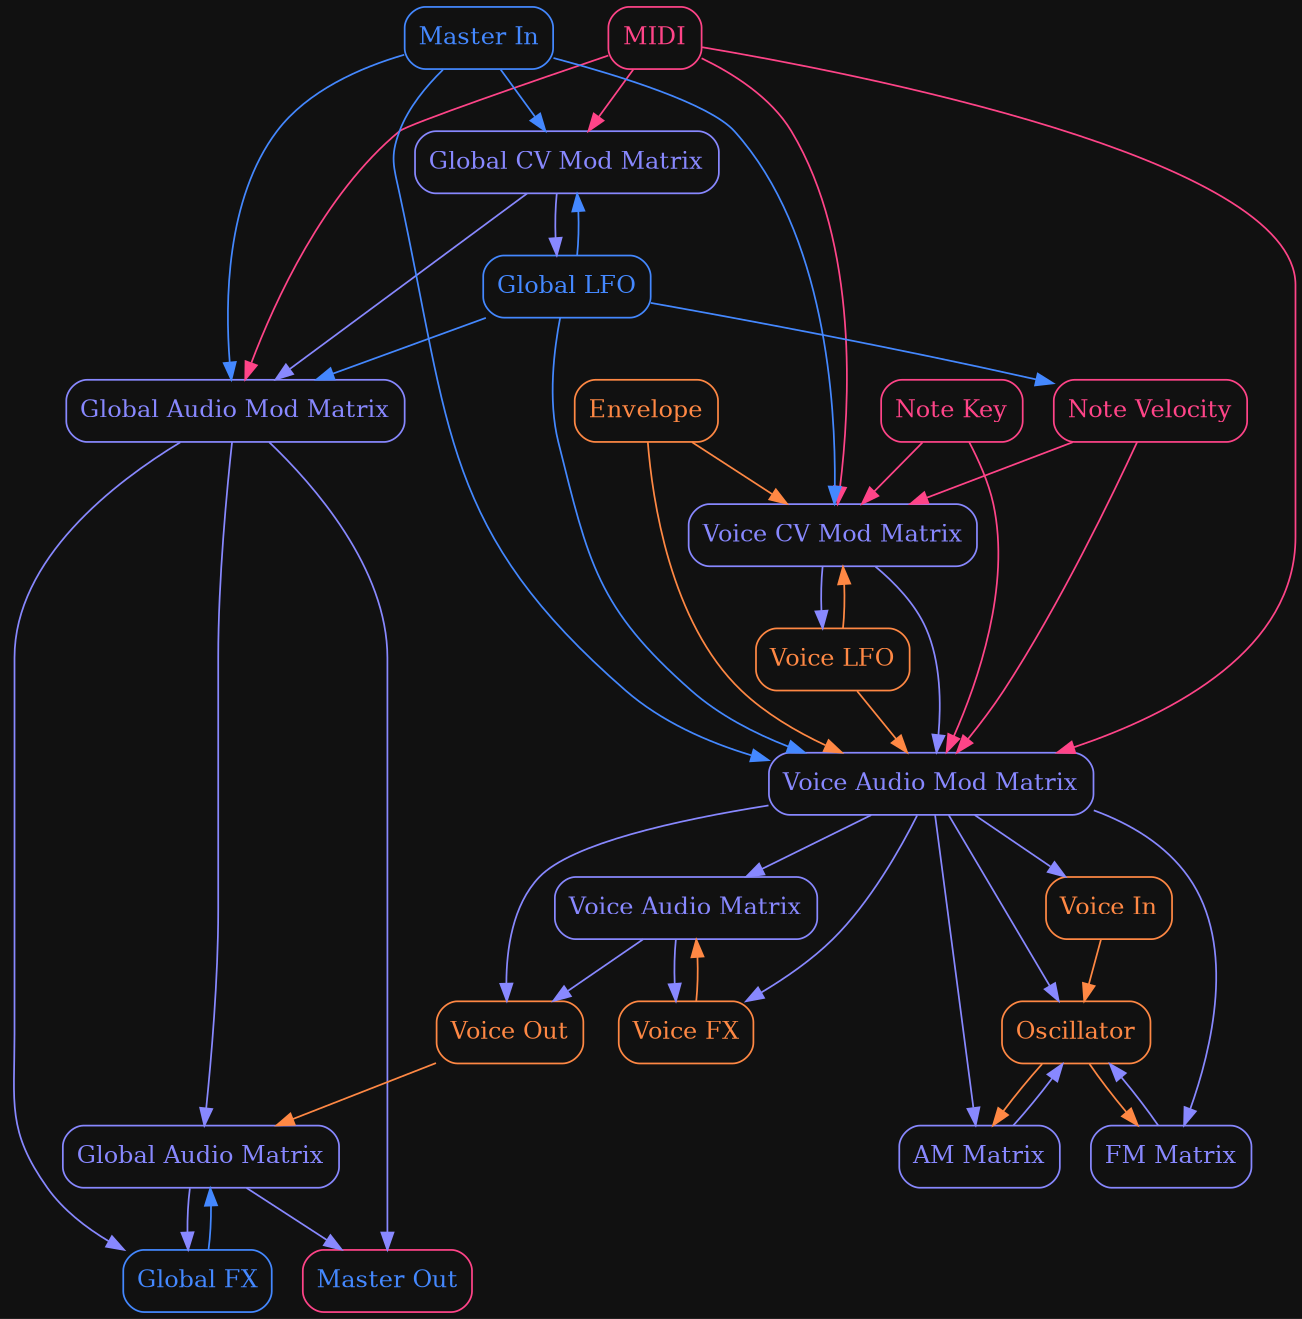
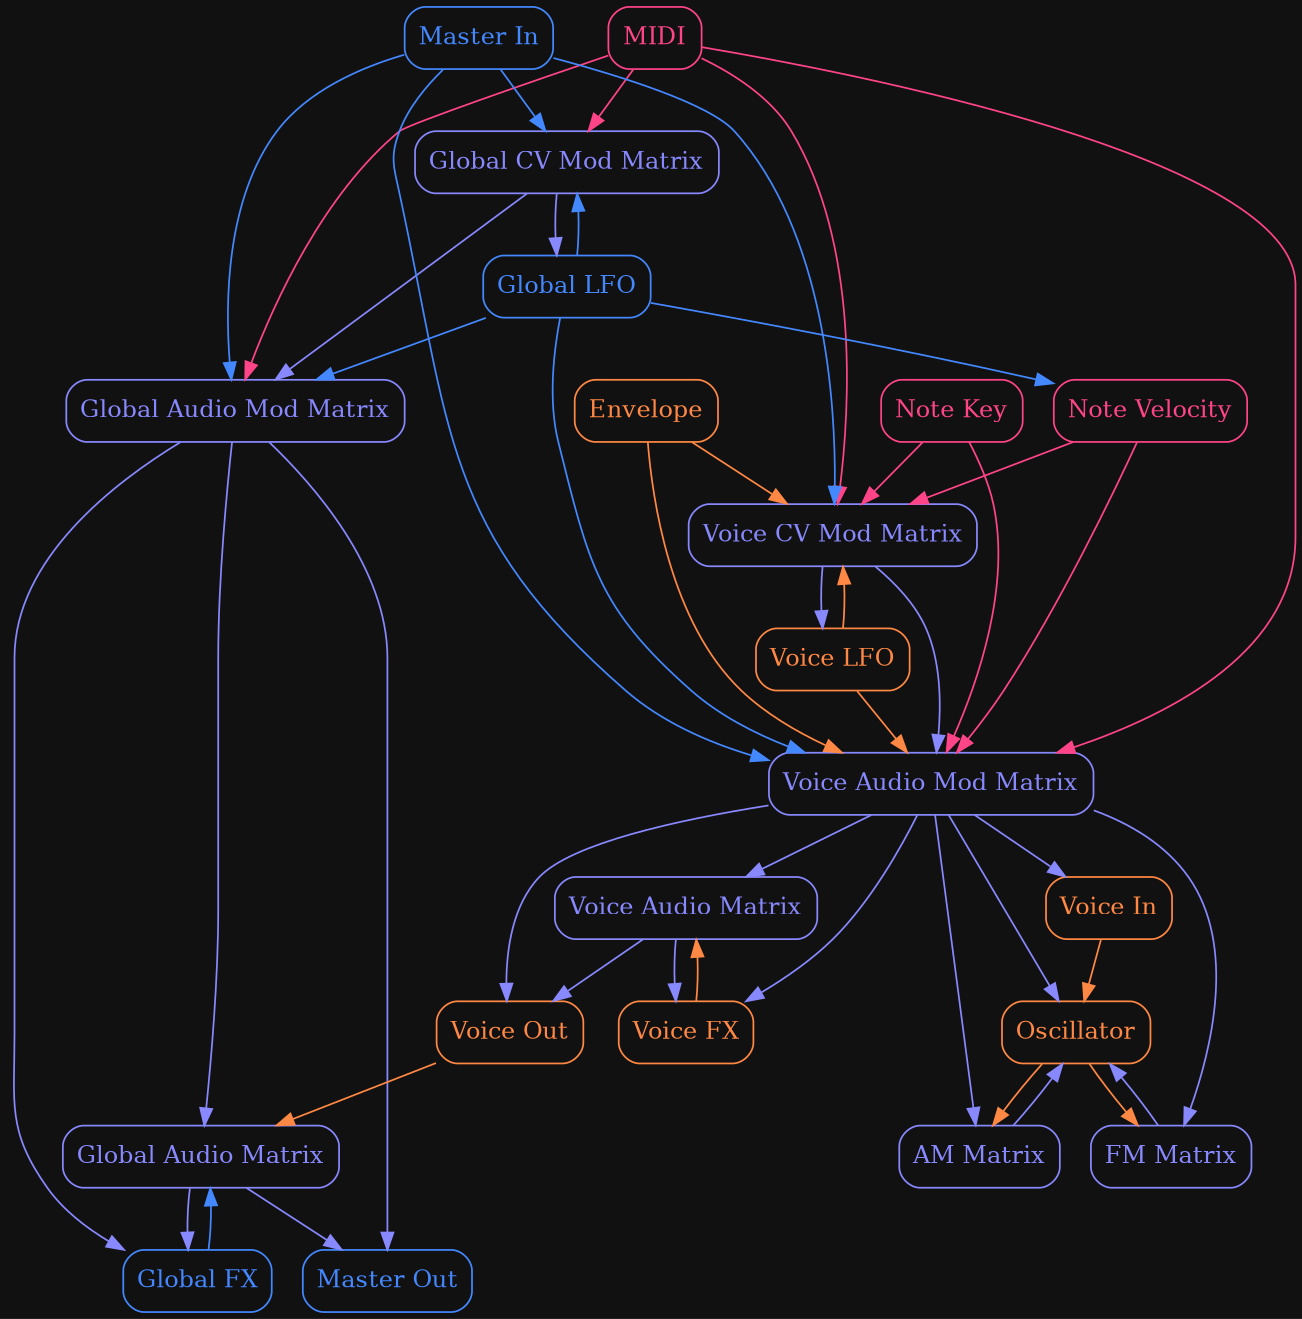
  digraph {
    bgcolor="#111111"
    node [color="#8888FF" fontcolor="#8888FF" shape=rect style=rounded]
    edge [color="#8888FF"]
    MIDI [color="#FF4488" fontcolor="#FF4488"]
    "Voice CV Mod Matrix"
    "Voice Audio Mod Matrix"
    "Global CV Mod Matrix"
    "Global Audio Mod Matrix"
    "Voice LFO" [color="#FF8844" fontcolor="#FF8844"]
    Oscillator [color="#FF8844" fontcolor="#FF8844"]
    "AM Matrix"
    "FM Matrix"
    "Voice Audio Matrix"
    "Voice FX" [color="#FF8844" fontcolor="#FF8844"]
    "Voice Out" [color="#FF8844" fontcolor="#FF8844"]
    "Voice In" [color="#FF8844" fontcolor="#FF8844"]
    "Global LFO" [color="#4488FF" fontcolor="#4488FF"]
    "Global FX" [color="#4488FF" fontcolor="#4488FF"]
    "Global Audio Matrix"
-   "Master Out" [color="#FF4488" fontcolor="#4488FF"]
+   "Master Out" [color="#4488FF" fontcolor="#4488FF"]
    "Note Key" [color="#FF4488" fontcolor="#FF4488"]
    "Note Velocity" [color="#FF4488" fontcolor="#FF4488"]
    "Master In" [color="#4488FF" fontcolor="#4488FF"]
    Envelope [color="#FF8844" fontcolor="#FF8844"]
    MIDI -> "Voice CV Mod Matrix" [color="#FF4488"]
    MIDI -> "Voice Audio Mod Matrix" [color="#FF4488"]
    MIDI -> "Global CV Mod Matrix" [color="#FF4488"]
    MIDI -> "Global Audio Mod Matrix" [color="#FF4488"]
    "Voice CV Mod Matrix" -> "Voice Audio Mod Matrix"
    "Voice CV Mod Matrix" -> "Voice LFO"
    "Voice Audio Mod Matrix" -> Oscillator
    "Voice Audio Mod Matrix" -> "AM Matrix"
    "Voice Audio Mod Matrix" -> "FM Matrix"
    "Voice Audio Mod Matrix" -> "Voice Audio Matrix"
    "Voice Audio Mod Matrix" -> "Voice FX"
    "Voice Audio Mod Matrix" -> "Voice Out"
    "Voice Audio Mod Matrix" -> "Voice In"
    "Global CV Mod Matrix" -> "Global Audio Mod Matrix"
    "Global CV Mod Matrix" -> "Global LFO"
    "Global Audio Mod Matrix" -> "Global FX"
    "Global Audio Mod Matrix" -> "Global Audio Matrix"
    "Global Audio Mod Matrix" -> "Master Out"
    "Voice LFO" -> "Voice CV Mod Matrix" [color="#FF8844"]
    "Voice LFO" -> "Voice Audio Mod Matrix" [color="#FF8844"]
    Oscillator -> "AM Matrix" [color="#FF8844"]
    Oscillator -> "FM Matrix" [color="#FF8844"]
    "AM Matrix" -> Oscillator
    "FM Matrix" -> Oscillator
    "Voice Audio Matrix" -> "Voice FX"
    "Voice Audio Matrix" -> "Voice Out"
    "Voice FX" -> "Voice Audio Matrix" [color="#FF8844"]
    "Voice Out" -> "Global Audio Matrix" [color="#FF8844"]
    "Voice In" -> Oscillator [color="#FF8844"]
    "Global LFO" -> "Voice Audio Mod Matrix" [color="#4488FF"]
    "Global LFO" -> "Global CV Mod Matrix" [color="#4488FF"]
    "Global LFO" -> "Global Audio Mod Matrix" [color="#4488FF"]
    "Global LFO" -> "Note Velocity" [color="#4488FF"]
    "Global FX" -> "Global Audio Matrix" [color="#4488FF"]
    "Global Audio Matrix" -> "Global FX"
    "Global Audio Matrix" -> "Master Out"
    "Note Key" -> "Voice CV Mod Matrix" [color="#FF4488"]
    "Note Key" -> "Voice Audio Mod Matrix" [color="#FF4488"]
    "Note Velocity" -> "Voice CV Mod Matrix" [color="#FF4488"]
    "Note Velocity" -> "Voice Audio Mod Matrix" [color="#FF4488"]
    "Master In" -> "Voice CV Mod Matrix" [color="#4488FF"]
    "Master In" -> "Voice Audio Mod Matrix" [color="#4488FF"]
    "Master In" -> "Global CV Mod Matrix" [color="#4488FF"]
    "Master In" -> "Global Audio Mod Matrix" [color="#4488FF"]
    Envelope -> "Voice CV Mod Matrix" [color="#FF8844"]
    Envelope -> "Voice Audio Mod Matrix" [color="#FF8844"]
  }
